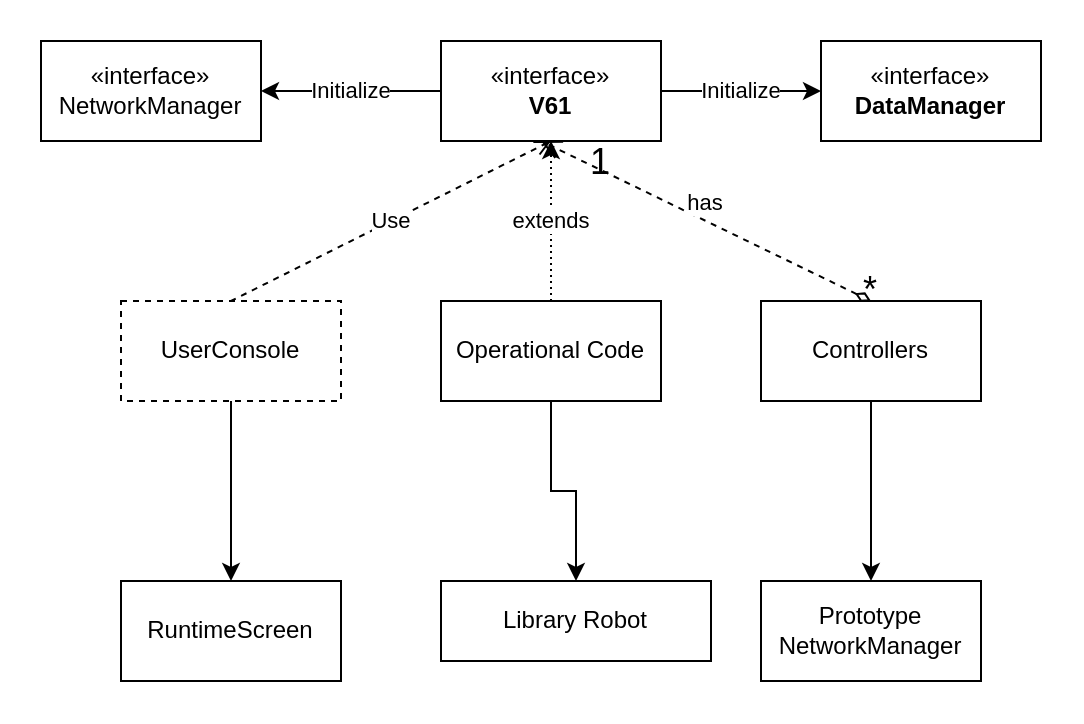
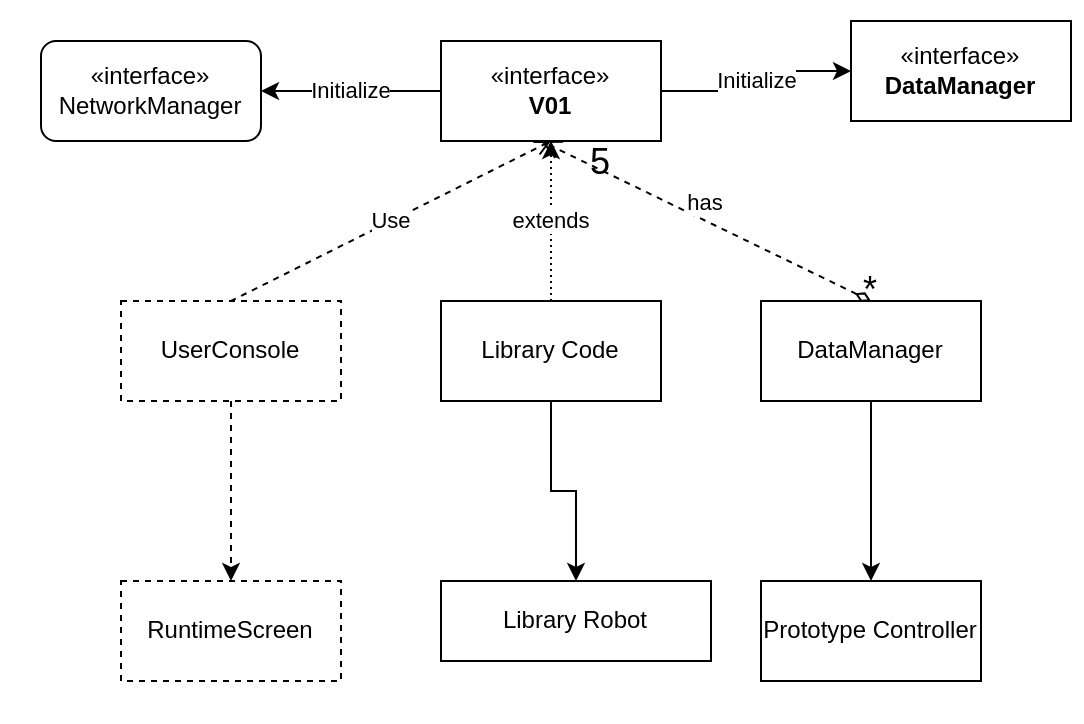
  <mxCell id="0" />
  <mxCell id="1" parent="0" />
  <mxCell id="2" value="Initialize" style="edgeStyle=orthogonalEdgeStyle;rounded=0;orthogonalLoop=1;jettySize=auto;html=1;" edge="1" parent="1" source="4" target="5"><mxGeometry relative="1" as="geometry" /></mxCell>
  <mxCell id="3" value="Initialize" style="edgeStyle=orthogonalEdgeStyle;rounded=0;orthogonalLoop=1;jettySize=auto;html=1;" edge="1" parent="1" source="4" target="6"><mxGeometry relative="1" as="geometry" /></mxCell>
- <mxCell id="4" value="«interface»&lt;br&gt;&lt;b&gt;V61&lt;/b&gt;" style="html=1;whiteSpace=wrap;" vertex="1" parent="1"><mxGeometry x="220" y="20" width="110" height="50" as="geometry" /></mxCell>
- <mxCell id="5" value="«interface»&lt;br&gt;&lt;div&gt;NetworkManager&lt;/div&gt;" style="html=1;whiteSpace=wrap;" vertex="1" parent="1"><mxGeometry x="20" y="20" width="110" height="50" as="geometry" /></mxCell>
- <mxCell id="6" value="«interface»&lt;br&gt;&lt;b&gt;DataManager&lt;/b&gt;" style="html=1;whiteSpace=wrap;" vertex="1" parent="1"><mxGeometry x="410" y="20" width="110" height="50" as="geometry" /></mxCell>
- <mxCell id="7" style="edgeStyle=orthogonalEdgeStyle;rounded=0;orthogonalLoop=1;jettySize=auto;html=1;" edge="1" parent="1" source="8" target="15"><mxGeometry relative="1" as="geometry" /></mxCell>
+ <mxCell id="4" value="«interface»&lt;br&gt;&lt;b&gt;V01&lt;/b&gt;" style="html=1;whiteSpace=wrap;" vertex="1" parent="1"><mxGeometry x="220" y="20" width="110" height="50" as="geometry" /></mxCell>
+ <mxCell id="5" value="«interface»&lt;br&gt;&lt;div&gt;NetworkManager&lt;/div&gt;" style="html=1;whiteSpace=wrap;rounded=1;" vertex="1" parent="1"><mxGeometry x="20" y="20" width="110" height="50" as="geometry" /></mxCell>
+ <mxCell id="6" value="«interface»&lt;br&gt;&lt;b&gt;DataManager&lt;/b&gt;" style="html=1;whiteSpace=wrap;" vertex="1" parent="1"><mxGeometry x="425" y="10" width="110" height="50" as="geometry" /></mxCell>
+ <mxCell id="7" style="edgeStyle=orthogonalEdgeStyle;rounded=0;orthogonalLoop=1;jettySize=auto;html=1;dashed=1;" edge="1" parent="1" source="8" target="15"><mxGeometry relative="1" as="geometry" /></mxCell>
  <mxCell id="8" value="UserConsole" style="html=1;whiteSpace=wrap;dashed=1;" vertex="1" parent="1"><mxGeometry x="60" y="150" width="110" height="50" as="geometry" /></mxCell>
  <mxCell id="9" style="edgeStyle=orthogonalEdgeStyle;rounded=0;orthogonalLoop=1;jettySize=auto;html=1;entryX=0.5;entryY=0;entryDx=0;entryDy=0;" edge="1" parent="1" source="11" target="14"><mxGeometry relative="1" as="geometry" /></mxCell>
  <mxCell id="10" value="extends" style="edgeStyle=orthogonalEdgeStyle;rounded=0;orthogonalLoop=1;jettySize=auto;html=1;exitX=0.5;exitY=0;exitDx=0;exitDy=0;dashed=1;dashPattern=1 2;" edge="1" parent="1" source="11" target="4"><mxGeometry relative="1" as="geometry" /></mxCell>
- <mxCell id="11" value="Operational Code" style="html=1;whiteSpace=wrap;" vertex="1" parent="1"><mxGeometry x="220" y="150" width="110" height="50" as="geometry" /></mxCell>
+ <mxCell id="11" value="Library Code" style="html=1;whiteSpace=wrap;" vertex="1" parent="1"><mxGeometry x="220" y="150" width="110" height="50" as="geometry" /></mxCell>
  <mxCell id="12" style="edgeStyle=orthogonalEdgeStyle;rounded=0;orthogonalLoop=1;jettySize=auto;html=1;" edge="1" parent="1" source="13" target="16"><mxGeometry relative="1" as="geometry" /></mxCell>
- <mxCell id="13" value="Controllers" style="html=1;whiteSpace=wrap;" vertex="1" parent="1"><mxGeometry x="380" y="150" width="110" height="50" as="geometry" /></mxCell>
+ <mxCell id="13" value="DataManager" style="html=1;whiteSpace=wrap;" vertex="1" parent="1"><mxGeometry x="380" y="150" width="110" height="50" as="geometry" /></mxCell>
  <mxCell id="14" value="Library Robot" style="html=1;whiteSpace=wrap;" vertex="1" parent="1"><mxGeometry x="220" y="290" width="135" height="40" as="geometry" /></mxCell>
- <mxCell id="15" value="RuntimeScreen" style="html=1;whiteSpace=wrap;" vertex="1" parent="1"><mxGeometry x="60" y="290" width="110" height="50" as="geometry" /></mxCell>
- <mxCell id="16" value="Prototype NetworkManager" style="html=1;whiteSpace=wrap;" vertex="1" parent="1"><mxGeometry x="380" y="290" width="110" height="50" as="geometry" /></mxCell>
+ <mxCell id="15" value="RuntimeScreen" style="html=1;whiteSpace=wrap;dashed=1;" vertex="1" parent="1"><mxGeometry x="60" y="290" width="110" height="50" as="geometry" /></mxCell>
+ <mxCell id="16" value="Prototype Controller" style="html=1;whiteSpace=wrap;" vertex="1" parent="1"><mxGeometry x="380" y="290" width="110" height="50" as="geometry" /></mxCell>
  <mxCell id="17" value="Use" style="endArrow=none;endSize=12;dashed=1;html=1;rounded=0;exitX=0.5;exitY=1;exitDx=0;exitDy=0;entryX=0.5;entryY=0;entryDx=0;entryDy=0;startArrow=open;startFill=0;" edge="1" parent="1" source="4" target="8"><mxGeometry width="160" relative="1" as="geometry"><mxPoint x="210" y="170" as="sourcePoint" /><mxPoint x="370" y="170" as="targetPoint" /></mxGeometry></mxCell>
  <mxCell id="18" value="has" style="html=1;verticalAlign=bottom;endArrow=open;dashed=1;endSize=8;curved=0;rounded=0;exitX=0.5;exitY=0;exitDx=0;exitDy=0;startArrow=diamondThin;startFill=0;" edge="1" parent="1" source="13"><mxGeometry relative="1" as="geometry"><mxPoint x="420" y="110" as="sourcePoint" /><mxPoint x="270" y="70" as="targetPoint" /></mxGeometry></mxCell>
  <mxCell id="19" value="&lt;font style=&quot;font-size: 18px;&quot;&gt;*&lt;/font&gt;" style="text;html=1;align=center;verticalAlign=middle;whiteSpace=wrap;rounded=0;" vertex="1" parent="1"><mxGeometry x="405" y="130" width="60" height="30" as="geometry" /></mxCell>
- <mxCell id="20" value="&lt;font style=&quot;font-size: 18px;&quot;&gt;1&lt;/font&gt;" style="text;html=1;align=center;verticalAlign=middle;whiteSpace=wrap;rounded=0;" vertex="1" parent="1"><mxGeometry x="270" y="66" width="60" height="30" as="geometry" /></mxCell>
+ <mxCell id="20" value="&lt;font style=&quot;font-size: 18px;&quot;&gt;5&lt;/font&gt;" style="text;html=1;align=center;verticalAlign=middle;whiteSpace=wrap;rounded=0;" vertex="1" parent="1"><mxGeometry x="270" y="66" width="60" height="30" as="geometry" /></mxCell>
